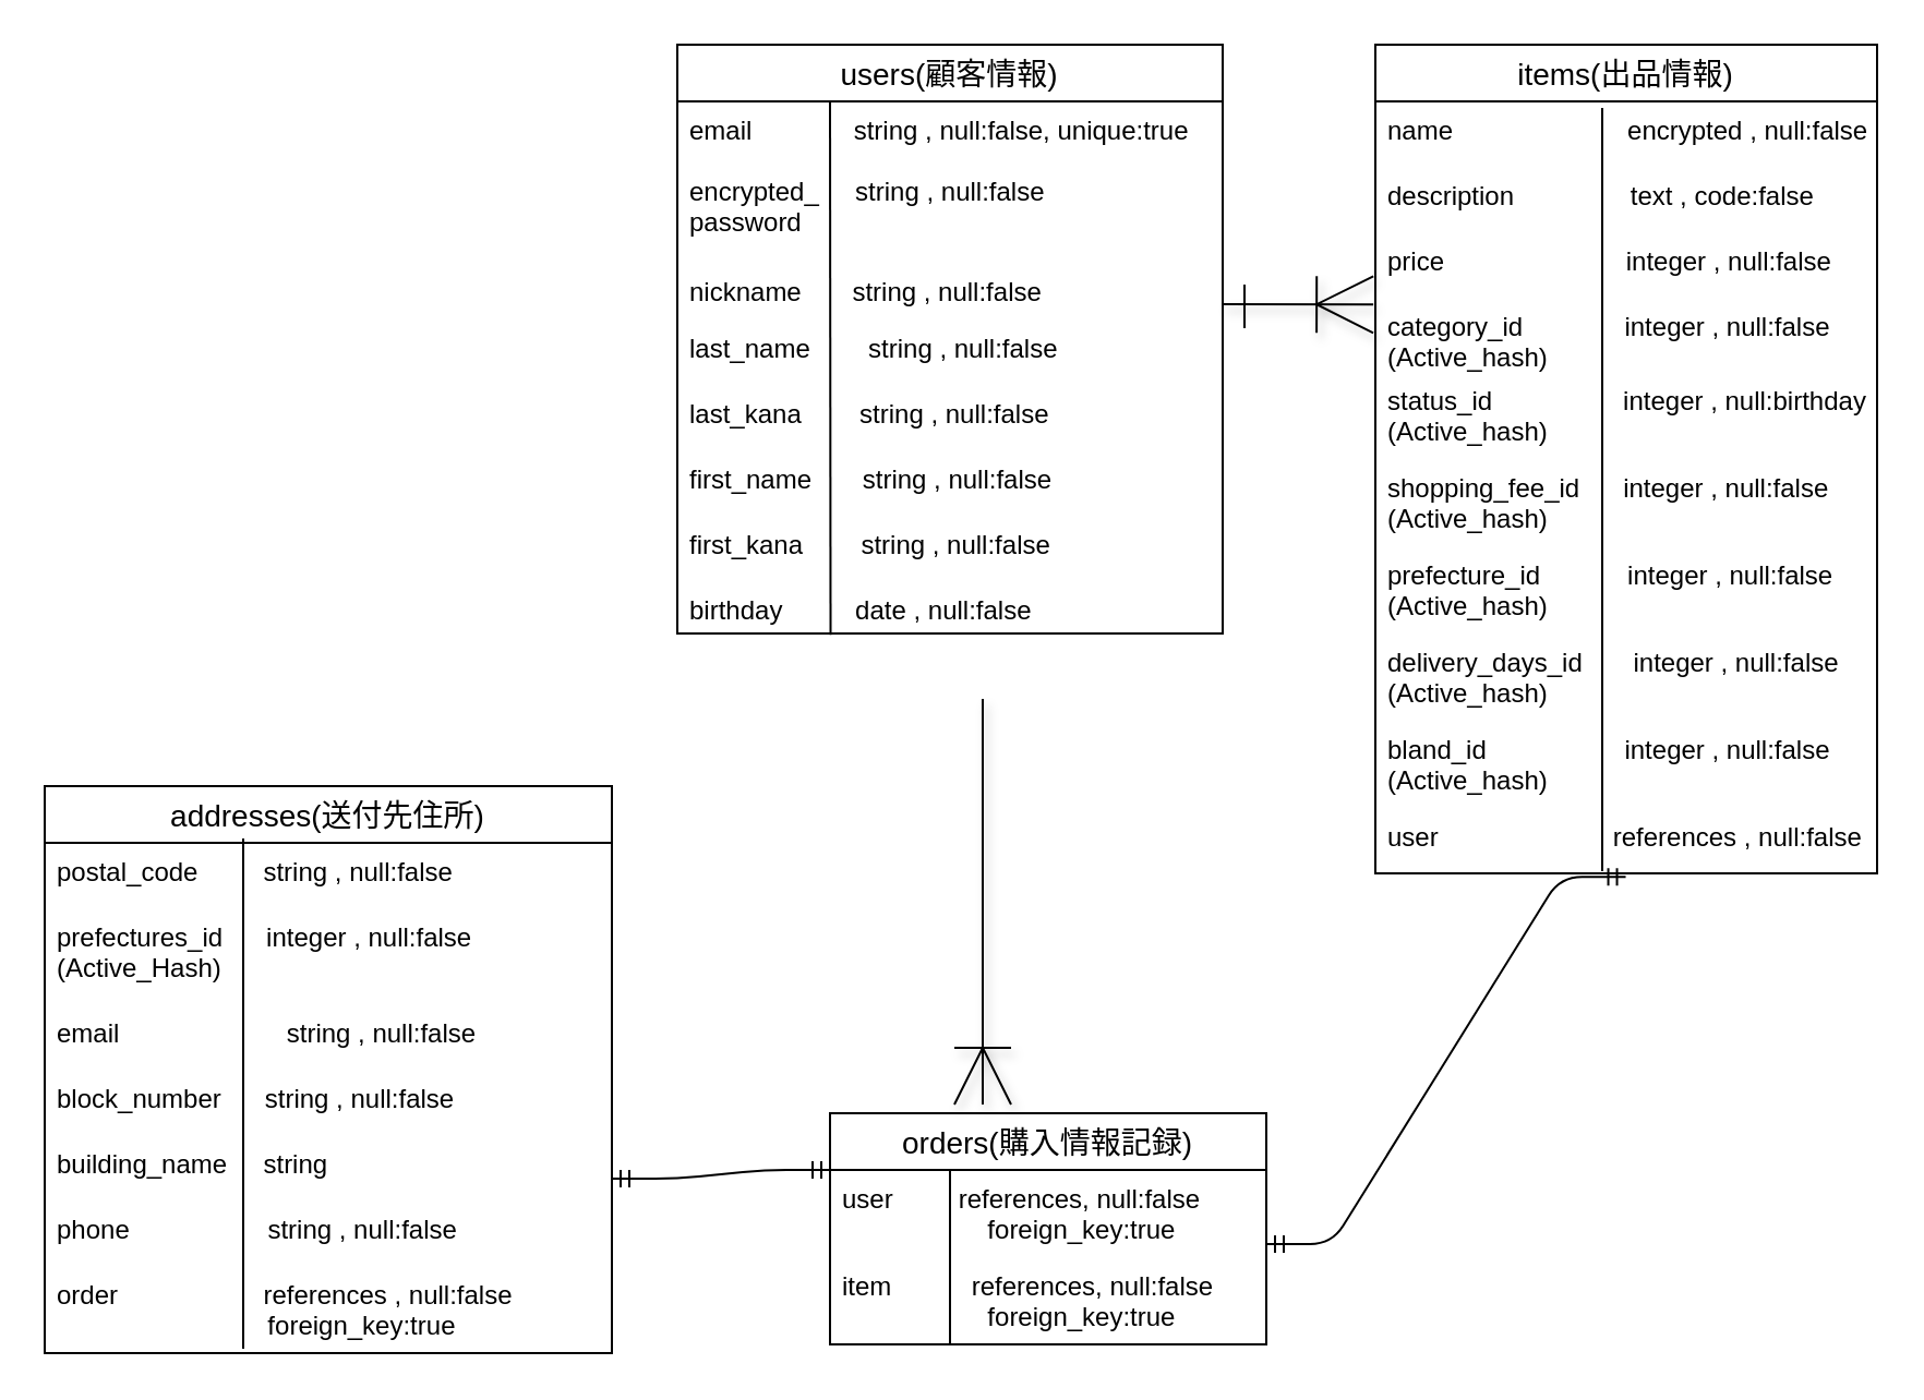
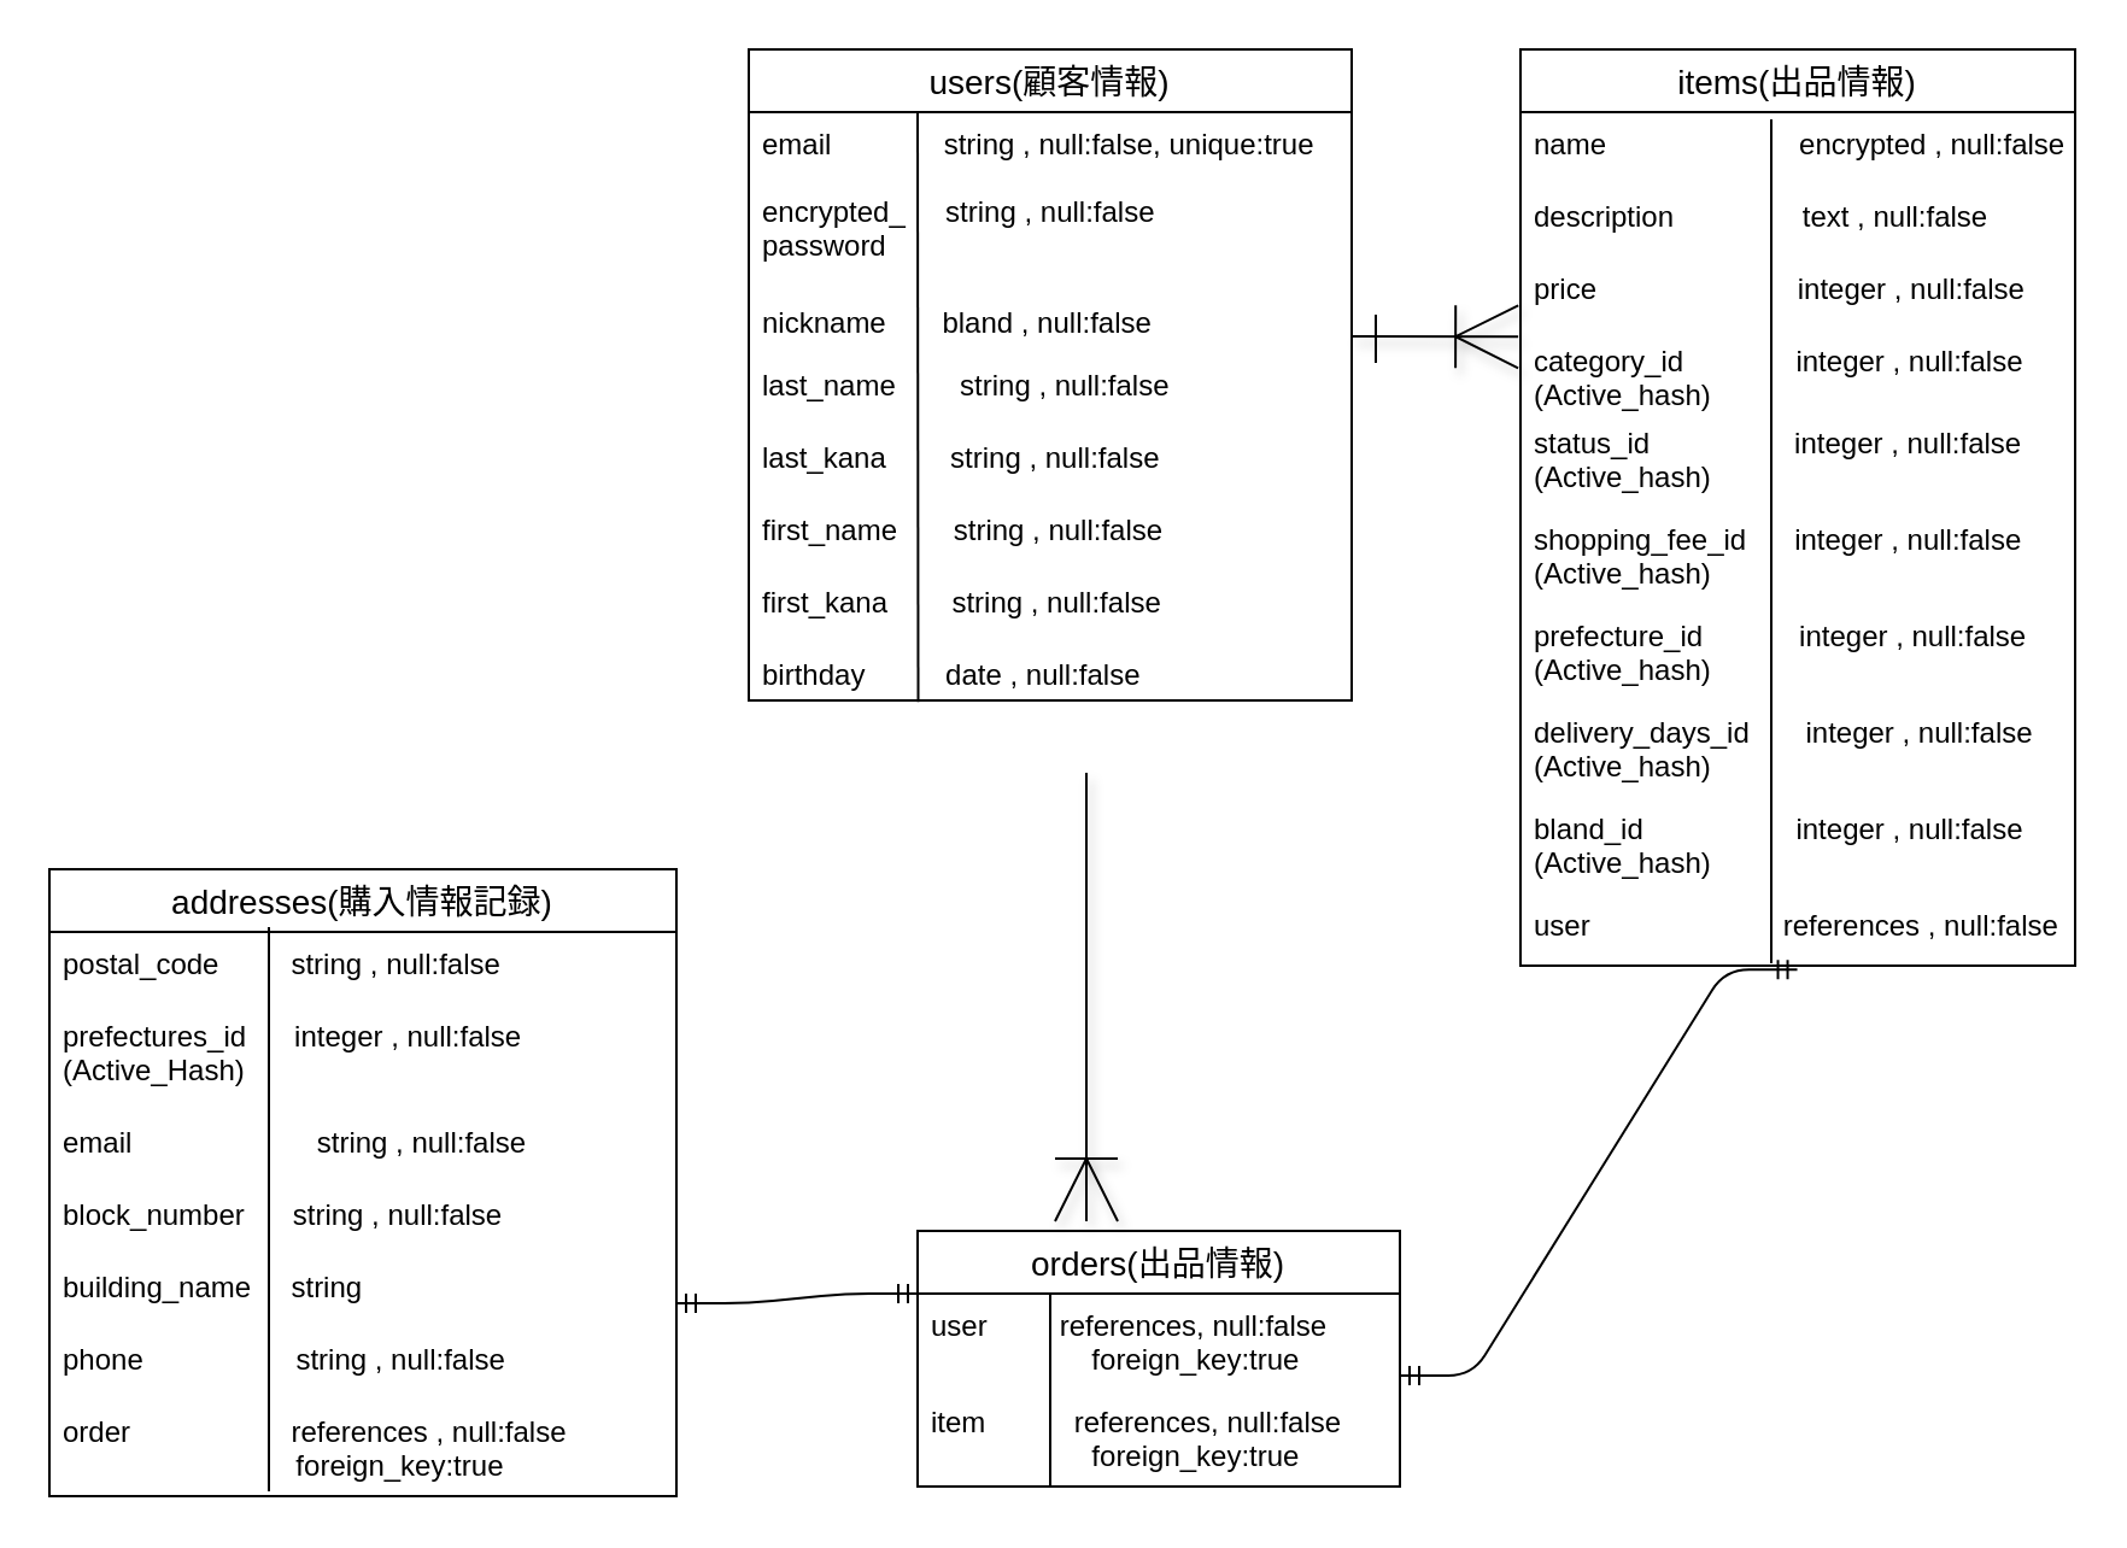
  <mxCell id="0" />
  <mxCell id="1" parent="0" />
  <mxCell id="2" value="items(出品情報)" style="swimlane;fontStyle=0;childLayout=stackLayout;horizontal=1;startSize=26;horizontalStack=0;resizeParent=1;resizeParentMax=0;resizeLast=0;collapsible=1;marginBottom=0;align=center;fontSize=14;shadow=0;" parent="1" vertex="1"><mxGeometry x="630" y="20" width="230" height="380" as="geometry" /></mxCell>
  <mxCell id="3" value="name                        encrypted , null:false" style="text;strokeColor=none;fillColor=none;spacingLeft=4;spacingRight=4;overflow=hidden;rotatable=0;points=[[0,0.5],[1,0.5]];portConstraint=eastwest;fontSize=12;" parent="2" vertex="1"><mxGeometry y="26" width="230" height="30" as="geometry" /></mxCell>
- <mxCell id="4" value="description                text , code:false" style="text;strokeColor=none;fillColor=none;spacingLeft=4;spacingRight=4;overflow=hidden;rotatable=0;points=[[0,0.5],[1,0.5]];portConstraint=eastwest;fontSize=12;" parent="2" vertex="1"><mxGeometry y="56" width="230" height="30" as="geometry" /></mxCell>
+ <mxCell id="4" value="description                text , null:false" style="text;strokeColor=none;fillColor=none;spacingLeft=4;spacingRight=4;overflow=hidden;rotatable=0;points=[[0,0.5],[1,0.5]];portConstraint=eastwest;fontSize=12;" parent="2" vertex="1"><mxGeometry y="56" width="230" height="30" as="geometry" /></mxCell>
  <mxCell id="5" value="price                         integer , null:false" style="text;strokeColor=none;fillColor=none;spacingLeft=4;spacingRight=4;overflow=hidden;rotatable=0;points=[[0,0.5],[1,0.5]];portConstraint=eastwest;fontSize=12;" parent="2" vertex="1"><mxGeometry y="86" width="230" height="30" as="geometry" /></mxCell>
  <mxCell id="6" value="category_id              integer , null:false&#10;(Active_hash)" style="text;strokeColor=none;fillColor=none;spacingLeft=4;spacingRight=4;overflow=hidden;rotatable=0;points=[[0,0.5],[1,0.5]];portConstraint=eastwest;fontSize=12;" parent="2" vertex="1"><mxGeometry y="116" width="230" height="34" as="geometry" /></mxCell>
- <mxCell id="7" value="status_id                  integer , null:birthday&#10;(Active_hash)" style="text;strokeColor=none;fillColor=none;spacingLeft=4;spacingRight=4;overflow=hidden;rotatable=0;points=[[0,0.5],[1,0.5]];portConstraint=eastwest;fontSize=12;" parent="2" vertex="1"><mxGeometry y="150" width="230" height="40" as="geometry" /></mxCell>
+ <mxCell id="7" value="status_id                  integer , null:false&#10;(Active_hash)" style="text;strokeColor=none;fillColor=none;spacingLeft=4;spacingRight=4;overflow=hidden;rotatable=0;points=[[0,0.5],[1,0.5]];portConstraint=eastwest;fontSize=12;" parent="2" vertex="1"><mxGeometry y="150" width="230" height="40" as="geometry" /></mxCell>
  <mxCell id="8" value="shopping_fee_id      integer , null:false&#10;(Active_hash)" style="text;strokeColor=none;fillColor=none;spacingLeft=4;spacingRight=4;overflow=hidden;rotatable=0;points=[[0,0.5],[1,0.5]];portConstraint=eastwest;fontSize=12;" parent="2" vertex="1"><mxGeometry y="190" width="230" height="40" as="geometry" /></mxCell>
  <mxCell id="9" value="prefecture_id            integer , null:false&#10;(Active_hash)" style="text;strokeColor=none;fillColor=none;spacingLeft=4;spacingRight=4;overflow=hidden;rotatable=0;points=[[0,0.5],[1,0.5]];portConstraint=eastwest;fontSize=12;" parent="2" vertex="1"><mxGeometry y="230" width="230" height="40" as="geometry" /></mxCell>
  <mxCell id="10" value="delivery_days_id       integer , null:false&#10;(Active_hash)" style="text;strokeColor=none;fillColor=none;spacingLeft=4;spacingRight=4;overflow=hidden;rotatable=0;points=[[0,0.5],[1,0.5]];portConstraint=eastwest;fontSize=12;" parent="2" vertex="1"><mxGeometry y="270" width="230" height="40" as="geometry" /></mxCell>
  <mxCell id="11" value="bland_id                   integer , null:false&#10;(Active_hash)" style="text;strokeColor=none;fillColor=none;spacingLeft=4;spacingRight=4;overflow=hidden;rotatable=0;points=[[0,0.5],[1,0.5]];portConstraint=eastwest;fontSize=12;" parent="2" vertex="1"><mxGeometry y="310" width="230" height="40" as="geometry" /></mxCell>
  <mxCell id="12" value="user                        references , null:false" style="text;strokeColor=none;fillColor=none;spacingLeft=4;spacingRight=4;overflow=hidden;rotatable=0;points=[[0,0.5],[1,0.5]];portConstraint=eastwest;fontSize=12;" parent="2" vertex="1"><mxGeometry y="350" width="230" height="30" as="geometry" /></mxCell>
  <mxCell id="13" value="users(顧客情報)" style="swimlane;fontStyle=0;childLayout=stackLayout;horizontal=1;startSize=26;horizontalStack=0;resizeParent=1;resizeParentMax=0;resizeLast=0;collapsible=1;marginBottom=0;align=center;fontSize=14;shadow=0;" parent="1" vertex="1"><mxGeometry x="310" y="20" width="250" height="270" as="geometry" /></mxCell>
  <mxCell id="14" value="email              string , null:false, unique:true" style="text;strokeColor=none;fillColor=none;spacingLeft=4;spacingRight=4;overflow=hidden;rotatable=0;points=[[0,0.5],[1,0.5]];portConstraint=eastwest;fontSize=12;" parent="13" vertex="1"><mxGeometry y="26" width="250" height="28" as="geometry" /></mxCell>
  <mxCell id="15" value="encrypted_     string , null:false&#10;password " style="text;strokeColor=none;fillColor=none;spacingLeft=4;spacingRight=4;overflow=hidden;rotatable=0;points=[[0,0.5],[1,0.5]];portConstraint=eastwest;fontSize=12;" parent="13" vertex="1"><mxGeometry y="54" width="250" height="46" as="geometry" /></mxCell>
- <mxCell id="16" value="nickname       string , null:false" style="text;strokeColor=none;fillColor=none;spacingLeft=4;spacingRight=4;overflow=hidden;rotatable=0;points=[[0,0.5],[1,0.5]];portConstraint=eastwest;fontSize=12;" parent="13" vertex="1"><mxGeometry y="100" width="250" height="26" as="geometry" /></mxCell>
+ <mxCell id="16" value="nickname       bland , null:false" style="text;strokeColor=none;fillColor=none;spacingLeft=4;spacingRight=4;overflow=hidden;rotatable=0;points=[[0,0.5],[1,0.5]];portConstraint=eastwest;fontSize=12;" parent="13" vertex="1"><mxGeometry y="100" width="250" height="26" as="geometry" /></mxCell>
  <mxCell id="17" value="last_name        string , null:false" style="text;strokeColor=none;fillColor=none;spacingLeft=4;spacingRight=4;overflow=hidden;rotatable=0;points=[[0,0.5],[1,0.5]];portConstraint=eastwest;fontSize=12;" parent="13" vertex="1"><mxGeometry y="126" width="250" height="30" as="geometry" /></mxCell>
  <mxCell id="18" value="last_kana        string , null:false" style="text;strokeColor=none;fillColor=none;spacingLeft=4;spacingRight=4;overflow=hidden;rotatable=0;points=[[0,0.5],[1,0.5]];portConstraint=eastwest;fontSize=12;" parent="13" vertex="1"><mxGeometry y="156" width="250" height="30" as="geometry" /></mxCell>
  <mxCell id="19" value="first_name       string , null:false" style="text;fillColor=none;spacingLeft=4;spacingRight=4;overflow=hidden;rotatable=0;points=[[0,0.5],[1,0.5]];portConstraint=eastwest;fontSize=12;" parent="13" vertex="1"><mxGeometry y="186" width="250" height="30" as="geometry" /></mxCell>
  <mxCell id="20" value="" style="endArrow=none;html=1;strokeWidth=1;entryX=0.281;entryY=1.025;entryDx=0;entryDy=0;entryPerimeter=0;" parent="13" target="22" edge="1"><mxGeometry width="50" height="50" relative="1" as="geometry"><mxPoint x="70" y="26" as="sourcePoint" /><mxPoint x="70" y="300" as="targetPoint" /></mxGeometry></mxCell>
  <mxCell id="21" value="first_kana        string , null:false" style="text;strokeColor=none;fillColor=none;spacingLeft=4;spacingRight=4;overflow=hidden;rotatable=0;points=[[0,0.5],[1,0.5]];portConstraint=eastwest;fontSize=12;" parent="13" vertex="1"><mxGeometry y="216" width="250" height="30" as="geometry" /></mxCell>
  <mxCell id="22" value="birthday          date , null:false" style="text;strokeColor=none;fillColor=none;spacingLeft=4;spacingRight=4;overflow=hidden;rotatable=0;points=[[0,0.5],[1,0.5]];portConstraint=eastwest;fontSize=12;" parent="13" vertex="1"><mxGeometry y="246" width="250" height="24" as="geometry" /></mxCell>
- <mxCell id="23" value="orders(購入情報記録)" style="swimlane;fontStyle=0;childLayout=stackLayout;horizontal=1;startSize=26;horizontalStack=0;resizeParent=1;resizeParentMax=0;resizeLast=0;collapsible=1;marginBottom=0;align=center;fontSize=14;shadow=0;" parent="1" vertex="1"><mxGeometry x="380" y="510" width="200" height="106" as="geometry" /></mxCell>
+ <mxCell id="23" value="orders(出品情報)" style="swimlane;fontStyle=0;childLayout=stackLayout;horizontal=1;startSize=26;horizontalStack=0;resizeParent=1;resizeParentMax=0;resizeLast=0;collapsible=1;marginBottom=0;align=center;fontSize=14;shadow=0;" parent="1" vertex="1"><mxGeometry x="380" y="510" width="200" height="106" as="geometry" /></mxCell>
  <mxCell id="24" value="user         references, null:false&#10;                    foreign_key:true" style="text;strokeColor=none;fillColor=none;spacingLeft=4;spacingRight=4;overflow=hidden;rotatable=0;points=[[0,0.5],[1,0.5]];portConstraint=eastwest;fontSize=12;" parent="23" vertex="1"><mxGeometry y="26" width="200" height="40" as="geometry" /></mxCell>
  <mxCell id="25" value="item           references, null:false&#10;                    foreign_key:true&#10;" style="text;strokeColor=none;fillColor=none;spacingLeft=4;spacingRight=4;overflow=hidden;rotatable=0;points=[[0,0.5],[1,0.5]];portConstraint=eastwest;fontSize=12;" parent="23" vertex="1"><mxGeometry y="66" width="200" height="40" as="geometry" /></mxCell>
- <mxCell id="26" value="addresses(送付先住所)" style="swimlane;fontStyle=0;childLayout=stackLayout;horizontal=1;startSize=26;horizontalStack=0;resizeParent=1;resizeParentMax=0;resizeLast=0;collapsible=1;marginBottom=0;align=center;fontSize=14;shadow=0;" parent="1" vertex="1"><mxGeometry x="20" y="360" width="260" height="260" as="geometry" /></mxCell>
+ <mxCell id="26" value="addresses(購入情報記録)" style="swimlane;fontStyle=0;childLayout=stackLayout;horizontal=1;startSize=26;horizontalStack=0;resizeParent=1;resizeParentMax=0;resizeLast=0;collapsible=1;marginBottom=0;align=center;fontSize=14;shadow=0;" parent="1" vertex="1"><mxGeometry x="20" y="360" width="260" height="260" as="geometry" /></mxCell>
  <mxCell id="27" value="postal_code         string , null:false" style="text;strokeColor=none;fillColor=none;spacingLeft=4;spacingRight=4;overflow=hidden;rotatable=0;points=[[0,0.5],[1,0.5]];portConstraint=eastwest;fontSize=12;" parent="26" vertex="1"><mxGeometry y="26" width="260" height="30" as="geometry" /></mxCell>
  <mxCell id="28" value="prefectures_id      integer , null:false  &#10;(Active_Hash)" style="text;strokeColor=none;fillColor=none;spacingLeft=4;spacingRight=4;overflow=hidden;rotatable=0;points=[[0,0.5],[1,0.5]];portConstraint=eastwest;fontSize=12;" parent="26" vertex="1"><mxGeometry y="56" width="260" height="44" as="geometry" /></mxCell>
  <mxCell id="29" value="email                       string , null:false" style="text;strokeColor=none;fillColor=none;spacingLeft=4;spacingRight=4;overflow=hidden;rotatable=0;points=[[0,0.5],[1,0.5]];portConstraint=eastwest;fontSize=12;" parent="26" vertex="1"><mxGeometry y="100" width="260" height="30" as="geometry" /></mxCell>
  <mxCell id="30" value="block_number      string , null:false" style="text;strokeColor=none;fillColor=none;spacingLeft=4;spacingRight=4;overflow=hidden;rotatable=0;points=[[0,0.5],[1,0.5]];portConstraint=eastwest;fontSize=12;" parent="26" vertex="1"><mxGeometry y="130" width="260" height="30" as="geometry" /></mxCell>
  <mxCell id="31" value="building_name     string " style="text;strokeColor=none;fillColor=none;spacingLeft=4;spacingRight=4;overflow=hidden;rotatable=0;points=[[0,0.5],[1,0.5]];portConstraint=eastwest;fontSize=12;" parent="26" vertex="1"><mxGeometry y="160" width="260" height="30" as="geometry" /></mxCell>
  <mxCell id="32" value="phone                   string , null:false" style="text;strokeColor=none;fillColor=none;spacingLeft=4;spacingRight=4;overflow=hidden;rotatable=0;points=[[0,0.5],[1,0.5]];portConstraint=eastwest;fontSize=12;" parent="26" vertex="1"><mxGeometry y="190" width="260" height="30" as="geometry" /></mxCell>
  <mxCell id="33" value="order                    references , null:false&#10;                             foreign_key:true" style="text;strokeColor=none;fillColor=none;spacingLeft=4;spacingRight=4;overflow=hidden;rotatable=0;points=[[0,0.5],[1,0.5]];portConstraint=eastwest;fontSize=12;" parent="26" vertex="1"><mxGeometry y="220" width="260" height="40" as="geometry" /></mxCell>
  <mxCell id="34" value="" style="fontSize=12;html=1;endArrow=ERoneToMany;shadow=1;endSize=24;entryX=-0.004;entryY=0.093;entryDx=0;entryDy=0;entryPerimeter=0;" parent="1" target="6" edge="1"><mxGeometry width="100" height="100" relative="1" as="geometry"><mxPoint x="560" y="139" as="sourcePoint" /><mxPoint x="631" y="136" as="targetPoint" /></mxGeometry></mxCell>
  <mxCell id="35" value="" style="line;strokeWidth=1;direction=south;html=1;shadow=0;fontFamily=Helvetica;" parent="1" vertex="1"><mxGeometry x="106" y="384" width="10" height="234" as="geometry" /></mxCell>
  <mxCell id="36" value="" style="line;strokeWidth=1;direction=south;html=1;shadow=0;fontFamily=Helvetica;" parent="1" vertex="1"><mxGeometry x="430" y="536" width="10" height="80" as="geometry" /></mxCell>
  <mxCell id="37" value="" style="line;strokeWidth=1;direction=south;html=1;shadow=0;fontFamily=Helvetica;" parent="1" vertex="1"><mxGeometry x="729" y="49" width="10" height="350" as="geometry" /></mxCell>
  <mxCell id="38" value="" style="endArrow=none;html=1;rounded=0;strokeWidth=1;" parent="1" edge="1"><mxGeometry relative="1" as="geometry"><mxPoint x="570" y="150" as="sourcePoint" /><mxPoint x="570" y="130" as="targetPoint" /></mxGeometry></mxCell>
  <mxCell id="39" value="" style="fontSize=12;html=1;endArrow=ERoneToMany;shadow=1;endSize=24;" parent="1" edge="1"><mxGeometry width="100" height="100" relative="1" as="geometry"><mxPoint x="450" y="320" as="sourcePoint" /><mxPoint x="450" y="506" as="targetPoint" /></mxGeometry></mxCell>
  <mxCell id="40" value="" style="edgeStyle=entityRelationEdgeStyle;fontSize=12;html=1;endArrow=ERmandOne;startArrow=ERmandOne;strokeWidth=1;entryX=0.499;entryY=1.055;entryDx=0;entryDy=0;entryPerimeter=0;" parent="1" target="12" edge="1"><mxGeometry width="100" height="100" relative="1" as="geometry"><mxPoint x="580" y="570" as="sourcePoint" /><mxPoint x="680" y="470" as="targetPoint" /></mxGeometry></mxCell>
  <mxCell id="41" value="" style="edgeStyle=entityRelationEdgeStyle;fontSize=12;html=1;endArrow=ERmandOne;startArrow=ERmandOne;strokeWidth=1;" parent="1" edge="1"><mxGeometry width="100" height="100" relative="1" as="geometry"><mxPoint x="280" y="540" as="sourcePoint" /><mxPoint x="380" y="536" as="targetPoint" /></mxGeometry></mxCell>
